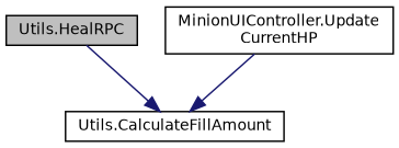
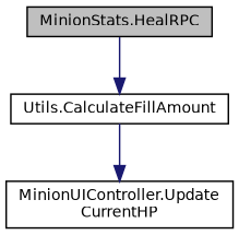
  digraph {
    rankdir=TB
    node [color=black fontname=Helvetica fontsize=10 shape=record]
    edge [color=midnightblue fontname=Helvetica fontsize=10 labelfontname=Helvetica labelfontsize=10 style=solid]
-   n1 [fillcolor=grey75 fontcolor=black height=0.2 label="Utils.HealRPC" style=filled width=0.4]
+   n1 [fillcolor=grey75 fontcolor=black height=0.2 label="MinionStats.HealRPC" style=filled width=0.4]
    n2 [height=0.2 label="Utils.CalculateFillAmount" width=0.4]
    n3 [height=0.2 label="MinionUIController.Update\lCurrentHP" width=0.4]
    n1 -> n2
-   n3 -> n2
+   n2 -> n3
  }
